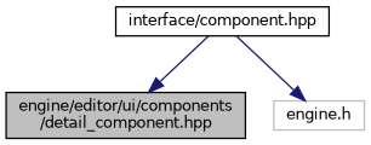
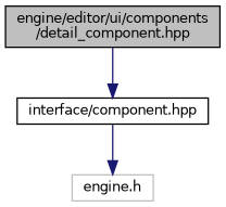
  digraph {
    node [color=black fillcolor=white fontname=Helvetica fontsize=10 shape=record style=filled]
    edge [color=midnightblue fontname=Helvetica fontsize=10 labelfontname=Helvetica labelfontsize=10 style=solid]
    n1 [fillcolor=grey75 fontcolor=black height=0.2 label="engine/editor/ui/components\l/detail_component.hpp" width=0.4]
    n2 [height=0.2 label="interface/component.hpp" width=0.4]
    n3 [color=grey75 height=0.2 label="engine.h" width=0.4]
-   n2 -> n1
+   n1 -> n2
    n2 -> n3
  }
